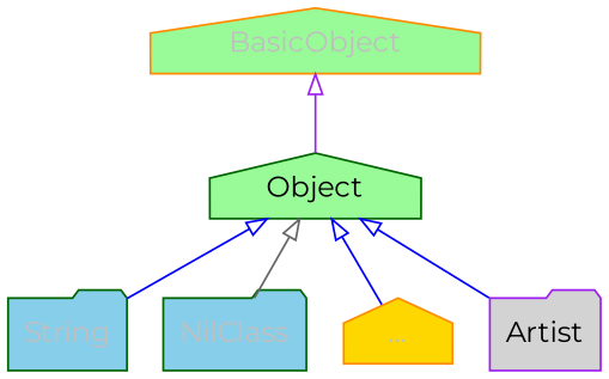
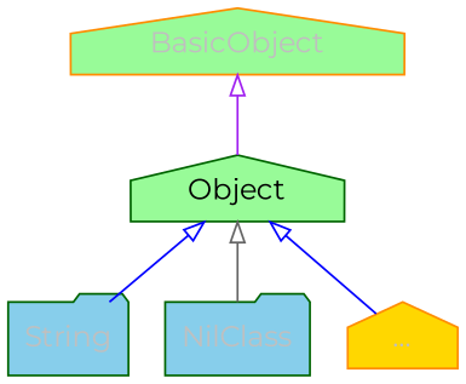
  digraph {
    fontname=Montserrat
    node [color=darkgreen fillcolor=palegreen fontcolor=gray75 shape=house style=filled fontname=Montserrat]
    edge [arrowtail=empty color=blue dir=back fontname=Montserrat]
    n1 [color=darkorange label=BasicObject]
    n2 [fontcolor=black label=Object]
    n3 [fillcolor=skyblue label=String shape=folder]
    n4 [fillcolor=skyblue label=NilClass shape=folder]
    n5 [color=darkorange fillcolor=gold label="..."]
-   n6 [color=purple fillcolor=lightgrey fontcolor=black label=Artist shape=folder]
    n1 -> n2 [color=purple]
    n2 -> n3
    n2 -> n4 [color=gray40]
    n2 -> n5
-   n2 -> n6
  }
